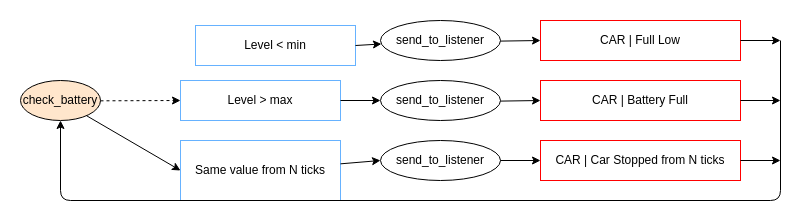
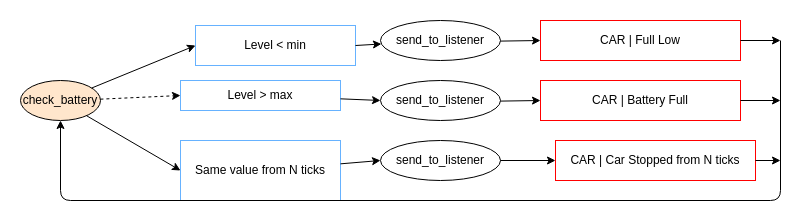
  <mxCell id="0" />
  <mxCell id="1" parent="0" />
  <mxCell id="2" value="CAR | Full Low" style="rounded=0;whiteSpace=wrap;html=1;strokeColor=#FF0000;fillColor=none;" vertex="1" parent="1"><mxGeometry x="540" y="20" width="200" height="40" as="geometry" /></mxCell>
  <mxCell id="3" value="CAR | Battery Full" style="rounded=0;whiteSpace=wrap;html=1;strokeColor=#FF0000;fillColor=none;" vertex="1" parent="1"><mxGeometry x="540" y="80" width="200" height="40" as="geometry" /></mxCell>
  <mxCell id="4" value="check_battery" style="ellipse;whiteSpace=wrap;html=1;strokeColor=#000000;fillColor=#ffe6cc;" vertex="1" parent="1"><mxGeometry x="20" y="80" width="80" height="40" as="geometry" /></mxCell>
- <mxCell id="5" value="CAR | Car Stopped from N ticks" style="rounded=0;whiteSpace=wrap;html=1;strokeColor=#FF0000;fillColor=none;" vertex="1" parent="1"><mxGeometry x="540" y="140" width="200" height="40" as="geometry" /></mxCell>
+ <mxCell id="5" value="CAR | Car Stopped from N ticks" style="rounded=0;whiteSpace=wrap;html=1;strokeColor=#FF0000;fillColor=none;" vertex="1" parent="1"><mxGeometry x="555" y="140" width="200" height="40" as="geometry" /></mxCell>
  <mxCell id="6" value="Same value from N ticks" style="rounded=0;whiteSpace=wrap;html=1;strokeColor=#66B2FF;fillColor=none;" vertex="1" parent="1"><mxGeometry x="180" y="140" width="160" height="60" as="geometry" /></mxCell>
- <mxCell id="7" value="Level &amp;gt; max" style="rounded=0;whiteSpace=wrap;html=1;strokeColor=#66B2FF;fillColor=none;" vertex="1" parent="1"><mxGeometry x="180" y="80" width="160" height="40" as="geometry" /></mxCell>
+ <mxCell id="7" value="Level &amp;gt; max" style="rounded=0;whiteSpace=wrap;html=1;strokeColor=#66B2FF;fillColor=none;" vertex="1" parent="1"><mxGeometry x="180" y="80" width="160" height="30" as="geometry" /></mxCell>
  <mxCell id="8" value="Level &amp;lt; min" style="rounded=0;whiteSpace=wrap;html=1;strokeColor=#66B2FF;fillColor=none;" vertex="1" parent="1"><mxGeometry x="195" y="25" width="160" height="40" as="geometry" /></mxCell>
  <mxCell id="9" value="send_to_listener" style="ellipse;whiteSpace=wrap;html=1;" vertex="1" parent="1"><mxGeometry x="380" y="20" width="120" height="40" as="geometry" /></mxCell>
  <mxCell id="10" value="send_to_listener" style="ellipse;whiteSpace=wrap;html=1;" vertex="1" parent="1"><mxGeometry x="380" y="80" width="120" height="40" as="geometry" /></mxCell>
  <mxCell id="11" value="send_to_listener" style="ellipse;whiteSpace=wrap;html=1;" vertex="1" parent="1"><mxGeometry x="380" y="140" width="120" height="40" as="geometry" /></mxCell>
+ <mxCell id="12" value="" style="endArrow=classic;html=1;entryX=0;entryY=0.5;entryDx=0;entryDy=0;" edge="1" parent="1" source="4" target="8"><mxGeometry width="50" height="50" relative="1" as="geometry"><mxPoint x="90" y="90" as="sourcePoint" /><mxPoint x="140" y="40" as="targetPoint" /></mxGeometry></mxCell>
  <mxCell id="13" value="" style="endArrow=classic;html=1;entryX=0;entryY=0.5;entryDx=0;entryDy=0;dashed=1;" edge="1" parent="1" source="4" target="7"><mxGeometry width="50" height="50" relative="1" as="geometry"><mxPoint x="120" y="140" as="sourcePoint" /><mxPoint x="170" y="90" as="targetPoint" /></mxGeometry></mxCell>
  <mxCell id="14" value="" style="endArrow=classic;html=1;entryX=0;entryY=0.5;entryDx=0;entryDy=0;" edge="1" parent="1" source="4" target="6"><mxGeometry width="50" height="50" relative="1" as="geometry"><mxPoint x="150" y="200" as="sourcePoint" /><mxPoint x="200" y="150" as="targetPoint" /></mxGeometry></mxCell>
  <mxCell id="15" value="" style="endArrow=classic;html=1;exitX=1;exitY=0.5;exitDx=0;exitDy=0;" edge="1" parent="1" source="8" target="9"><mxGeometry width="50" height="50" relative="1" as="geometry"><mxPoint x="370" y="10" as="sourcePoint" /><mxPoint x="420" y="-40" as="targetPoint" /></mxGeometry></mxCell>
  <mxCell id="16" value="" style="endArrow=classic;html=1;entryX=0;entryY=0.5;entryDx=0;entryDy=0;" edge="1" parent="1" source="6" target="11"><mxGeometry width="50" height="50" relative="1" as="geometry"><mxPoint x="350" y="250" as="sourcePoint" /><mxPoint x="400" y="200" as="targetPoint" /></mxGeometry></mxCell>
  <mxCell id="17" value="" style="endArrow=classic;html=1;entryX=0;entryY=0.5;entryDx=0;entryDy=0;" edge="1" parent="1" source="7" target="10"><mxGeometry width="50" height="50" relative="1" as="geometry"><mxPoint x="360" y="280" as="sourcePoint" /><mxPoint x="410" y="230" as="targetPoint" /></mxGeometry></mxCell>
  <mxCell id="18" value="" style="endArrow=classic;html=1;entryX=0;entryY=0.5;entryDx=0;entryDy=0;" edge="1" parent="1" source="10" target="3"><mxGeometry width="50" height="50" relative="1" as="geometry"><mxPoint x="490" y="160" as="sourcePoint" /><mxPoint x="540" y="110" as="targetPoint" /></mxGeometry></mxCell>
  <mxCell id="19" value="" style="endArrow=classic;html=1;entryX=0;entryY=0.5;entryDx=0;entryDy=0;" edge="1" parent="1" source="11" target="5"><mxGeometry width="50" height="50" relative="1" as="geometry"><mxPoint x="510" y="150" as="sourcePoint" /><mxPoint x="560" y="100" as="targetPoint" /></mxGeometry></mxCell>
  <mxCell id="20" value="" style="endArrow=classic;html=1;entryX=0;entryY=0.5;entryDx=0;entryDy=0;" edge="1" parent="1" source="9" target="2"><mxGeometry width="50" height="50" relative="1" as="geometry"><mxPoint x="480" y="10" as="sourcePoint" /><mxPoint x="530" y="-40" as="targetPoint" /></mxGeometry></mxCell>
  <mxCell id="21" value="" style="endArrow=classic;html=1;" edge="1" parent="1" target="4"><mxGeometry width="50" height="50" relative="1" as="geometry"><mxPoint x="780" y="40" as="sourcePoint" /><mxPoint x="780" y="280" as="targetPoint" /><Array as="points"><mxPoint x="780" y="200" /><mxPoint x="60" y="200" /></Array></mxGeometry></mxCell>
  <mxCell id="22" value="" style="endArrow=classic;html=1;exitX=1;exitY=0.5;exitDx=0;exitDy=0;" edge="1" parent="1" source="2"><mxGeometry width="50" height="50" relative="1" as="geometry"><mxPoint x="760" y="90" as="sourcePoint" /><mxPoint x="780" y="40" as="targetPoint" /></mxGeometry></mxCell>
  <mxCell id="23" value="" style="endArrow=classic;html=1;exitX=1;exitY=0.5;exitDx=0;exitDy=0;" edge="1" parent="1" source="3"><mxGeometry width="50" height="50" relative="1" as="geometry"><mxPoint x="800" y="140" as="sourcePoint" /><mxPoint x="780" y="100" as="targetPoint" /></mxGeometry></mxCell>
  <mxCell id="24" value="" style="endArrow=classic;html=1;exitX=1;exitY=0.5;exitDx=0;exitDy=0;" edge="1" parent="1" source="5"><mxGeometry width="50" height="50" relative="1" as="geometry"><mxPoint x="800" y="170" as="sourcePoint" /><mxPoint x="780" y="160" as="targetPoint" /></mxGeometry></mxCell>
